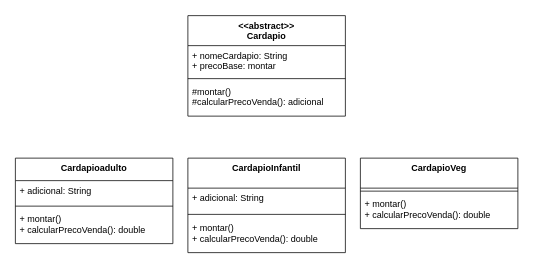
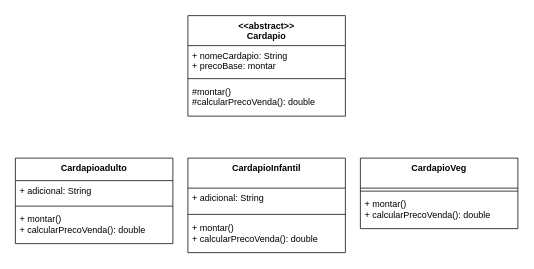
  <mxCell id="0" />
  <mxCell id="1" parent="0" />
  <mxCell id="2" value="&lt;&lt;abstract&gt;&gt;&#10;Cardapio" style="swimlane;fontStyle=1;align=center;verticalAlign=top;childLayout=stackLayout;horizontal=1;startSize=40;horizontalStack=0;resizeParent=1;resizeParentMax=0;resizeLast=0;collapsible=1;marginBottom=0;" vertex="1" parent="1"><mxGeometry x="250" y="20" width="210" height="134" as="geometry" /></mxCell>
  <mxCell id="3" value="+ nomeCardapio: String&#10;+ precoBase: montar" style="text;strokeColor=none;fillColor=none;align=left;verticalAlign=top;spacingLeft=4;spacingRight=4;overflow=hidden;rotatable=0;points=[[0,0.5],[1,0.5]];portConstraint=eastwest;" vertex="1" parent="2"><mxGeometry y="40" width="210" height="40" as="geometry" /></mxCell>
  <mxCell id="4" value="" style="line;strokeWidth=1;fillColor=none;align=left;verticalAlign=middle;spacingTop=-1;spacingLeft=3;spacingRight=3;rotatable=0;labelPosition=right;points=[];portConstraint=eastwest;" vertex="1" parent="2"><mxGeometry y="80" width="210" height="8" as="geometry" /></mxCell>
- <mxCell id="5" value="#montar()&#10;#calcularPrecoVenda(): adicional" style="text;strokeColor=none;fillColor=none;align=left;verticalAlign=top;spacingLeft=4;spacingRight=4;overflow=hidden;rotatable=0;points=[[0,0.5],[1,0.5]];portConstraint=eastwest;" vertex="1" parent="2"><mxGeometry y="88" width="210" height="46" as="geometry" /></mxCell>
+ <mxCell id="5" value="#montar()&#10;#calcularPrecoVenda(): double" style="text;strokeColor=none;fillColor=none;align=left;verticalAlign=top;spacingLeft=4;spacingRight=4;overflow=hidden;rotatable=0;points=[[0,0.5],[1,0.5]];portConstraint=eastwest;" vertex="1" parent="2"><mxGeometry y="88" width="210" height="46" as="geometry" /></mxCell>
  <mxCell id="6" value="Cardapioadulto" style="swimlane;fontStyle=1;align=center;verticalAlign=top;childLayout=stackLayout;horizontal=1;startSize=30;horizontalStack=0;resizeParent=1;resizeParentMax=0;resizeLast=0;collapsible=1;marginBottom=0;" vertex="1" parent="1"><mxGeometry x="20" y="210" width="210" height="114" as="geometry" /></mxCell>
  <mxCell id="7" value="+ adicional: String" style="text;strokeColor=none;fillColor=none;align=left;verticalAlign=top;spacingLeft=4;spacingRight=4;overflow=hidden;rotatable=0;points=[[0,0.5],[1,0.5]];portConstraint=eastwest;" vertex="1" parent="6"><mxGeometry y="30" width="210" height="30" as="geometry" /></mxCell>
  <mxCell id="8" value="" style="line;strokeWidth=1;fillColor=none;align=left;verticalAlign=middle;spacingTop=-1;spacingLeft=3;spacingRight=3;rotatable=0;labelPosition=right;points=[];portConstraint=eastwest;" vertex="1" parent="6"><mxGeometry y="60" width="210" height="8" as="geometry" /></mxCell>
  <mxCell id="9" value="+ montar()&#10;+ calcularPrecoVenda(): double" style="text;strokeColor=none;fillColor=none;align=left;verticalAlign=top;spacingLeft=4;spacingRight=4;overflow=hidden;rotatable=0;points=[[0,0.5],[1,0.5]];portConstraint=eastwest;" vertex="1" parent="6"><mxGeometry y="68" width="210" height="46" as="geometry" /></mxCell>
  <mxCell id="10" value="CardapioInfantil" style="swimlane;fontStyle=1;align=center;verticalAlign=top;childLayout=stackLayout;horizontal=1;startSize=40;horizontalStack=0;resizeParent=1;resizeParentMax=0;resizeLast=0;collapsible=1;marginBottom=0;" vertex="1" parent="1"><mxGeometry x="250" y="210" width="210" height="126" as="geometry" /></mxCell>
  <mxCell id="11" value="+ adicional: String" style="text;strokeColor=none;fillColor=none;align=left;verticalAlign=top;spacingLeft=4;spacingRight=4;overflow=hidden;rotatable=0;points=[[0,0.5],[1,0.5]];portConstraint=eastwest;" vertex="1" parent="10"><mxGeometry y="40" width="210" height="30" as="geometry" /></mxCell>
  <mxCell id="12" value="" style="line;strokeWidth=1;fillColor=none;align=left;verticalAlign=middle;spacingTop=-1;spacingLeft=3;spacingRight=3;rotatable=0;labelPosition=right;points=[];portConstraint=eastwest;" vertex="1" parent="10"><mxGeometry y="70" width="210" height="10" as="geometry" /></mxCell>
  <mxCell id="13" value="+ montar()&#10;+ calcularPrecoVenda(): double" style="text;strokeColor=none;fillColor=none;align=left;verticalAlign=top;spacingLeft=4;spacingRight=4;overflow=hidden;rotatable=0;points=[[0,0.5],[1,0.5]];portConstraint=eastwest;" vertex="1" parent="10"><mxGeometry y="80" width="210" height="46" as="geometry" /></mxCell>
  <mxCell id="14" value="CardapioVeg" style="swimlane;fontStyle=1;align=center;verticalAlign=top;childLayout=stackLayout;horizontal=1;startSize=40;horizontalStack=0;resizeParent=1;resizeParentMax=0;resizeLast=0;collapsible=1;marginBottom=0;" vertex="1" parent="1"><mxGeometry x="480" y="210" width="210" height="94" as="geometry" /></mxCell>
  <mxCell id="15" value="" style="line;strokeWidth=1;fillColor=none;align=left;verticalAlign=middle;spacingTop=-1;spacingLeft=3;spacingRight=3;rotatable=0;labelPosition=right;points=[];portConstraint=eastwest;" vertex="1" parent="14"><mxGeometry y="40" width="210" height="8" as="geometry" /></mxCell>
  <mxCell id="16" value="+ montar()&#10;+ calcularPrecoVenda(): double" style="text;strokeColor=none;fillColor=none;align=left;verticalAlign=top;spacingLeft=4;spacingRight=4;overflow=hidden;rotatable=0;points=[[0,0.5],[1,0.5]];portConstraint=eastwest;" vertex="1" parent="14"><mxGeometry y="48" width="210" height="46" as="geometry" /></mxCell>
